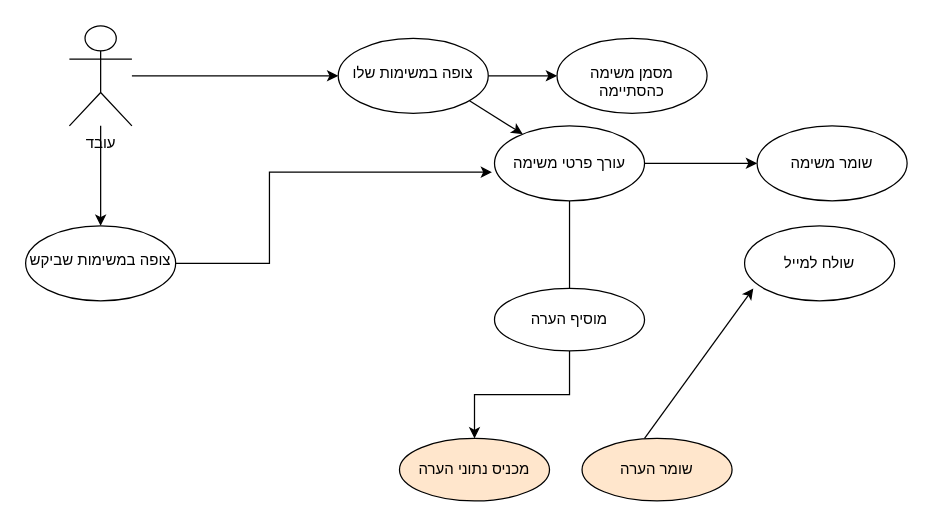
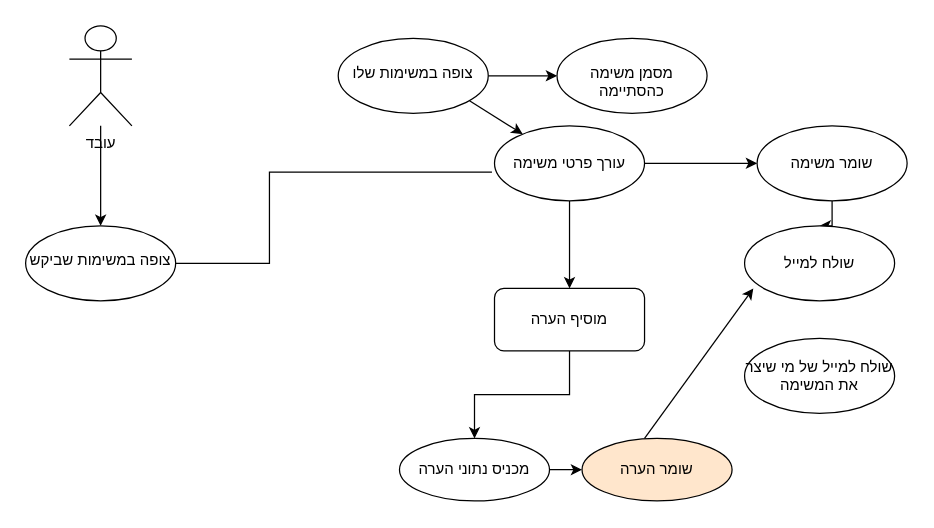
  <mxCell id="0" />
  <mxCell id="1" parent="0" />
- <mxCell id="2" value="" style="edgeStyle=orthogonalEdgeStyle;rounded=0;orthogonalLoop=1;jettySize=auto;html=1;" edge="1" parent="1" source="4" target="6"><mxGeometry relative="1" as="geometry" /></mxCell>
  <mxCell id="3" value="" style="edgeStyle=orthogonalEdgeStyle;rounded=0;orthogonalLoop=1;jettySize=auto;html=1;" edge="1" parent="1" source="4" target="23"><mxGeometry relative="1" as="geometry" /></mxCell>
  <mxCell id="4" value="עובד" style="shape=umlActor;verticalLabelPosition=bottom;verticalAlign=top;html=1;" vertex="1" parent="1"><mxGeometry x="55" y="20" width="50" height="80" as="geometry" /></mxCell>
  <mxCell id="5" value="" style="edgeStyle=orthogonalEdgeStyle;rounded=0;orthogonalLoop=1;jettySize=auto;html=1;" edge="1" parent="1" source="6" target="7"><mxGeometry relative="1" as="geometry" /></mxCell>
  <mxCell id="6" value="&lt;br&gt;צופה במשימות שלו" style="ellipse;whiteSpace=wrap;html=1;verticalAlign=top;" vertex="1" parent="1"><mxGeometry x="270" y="30" width="120" height="60" as="geometry" /></mxCell>
  <mxCell id="7" value="&lt;br&gt;מסמן משימה כהסתיימה" style="ellipse;whiteSpace=wrap;html=1;verticalAlign=top;" vertex="1" parent="1"><mxGeometry x="445" y="30" width="120" height="60" as="geometry" /></mxCell>
  <mxCell id="8" value="" style="endArrow=classic;html=1;" edge="1" parent="1" target="11"><mxGeometry width="50" height="50" relative="1" as="geometry"><mxPoint x="375" y="80" as="sourcePoint" /><mxPoint x="455" y="140" as="targetPoint" /></mxGeometry></mxCell>
- <mxCell id="9" value="" style="edgeStyle=orthogonalEdgeStyle;rounded=0;orthogonalLoop=1;jettySize=auto;html=1;endArrow=none;" edge="1" parent="1" source="11" target="13"><mxGeometry relative="1" as="geometry" /></mxCell>
+ <mxCell id="9" value="" style="edgeStyle=orthogonalEdgeStyle;rounded=0;orthogonalLoop=1;jettySize=auto;html=1;" edge="1" parent="1" source="11" target="13"><mxGeometry relative="1" as="geometry" /></mxCell>
  <mxCell id="10" value="" style="edgeStyle=orthogonalEdgeStyle;rounded=0;orthogonalLoop=1;jettySize=auto;html=1;" edge="1" parent="1" source="11" target="15"><mxGeometry relative="1" as="geometry" /></mxCell>
  <mxCell id="11" value="עורך פרטי משימה" style="ellipse;whiteSpace=wrap;html=1;" vertex="1" parent="1"><mxGeometry x="395" y="100" width="120" height="60" as="geometry" /></mxCell>
  <mxCell id="12" value="" style="edgeStyle=orthogonalEdgeStyle;rounded=0;orthogonalLoop=1;jettySize=auto;html=1;" edge="1" parent="1" source="13" target="19"><mxGeometry relative="1" as="geometry" /></mxCell>
- <mxCell id="13" value="מוסיף הערה" style="ellipse;whiteSpace=wrap;html=1;" vertex="1" parent="1"><mxGeometry x="395" y="230" width="120" height="50" as="geometry" /></mxCell>
+ <mxCell id="13" value="מוסיף הערה" style="whiteSpace=wrap;html=1;rounded=1;" vertex="1" parent="1"><mxGeometry x="395" y="230" width="120" height="50" as="geometry" /></mxCell>
+ <mxCell id="14" value="" style="edgeStyle=orthogonalEdgeStyle;rounded=0;orthogonalLoop=1;jettySize=auto;html=1;" edge="1" parent="1" source="15" target="16"><mxGeometry relative="1" as="geometry" /></mxCell>
  <mxCell id="15" value="שומר משימה" style="ellipse;whiteSpace=wrap;html=1;" vertex="1" parent="1"><mxGeometry x="605" y="100" width="120" height="60" as="geometry" /></mxCell>
  <mxCell id="16" value="שולח למייל" style="ellipse;whiteSpace=wrap;html=1;" vertex="1" parent="1"><mxGeometry x="595" y="180" width="120" height="60" as="geometry" /></mxCell>
- <mxCell id="19" value="מכניס נתוני הערה" style="ellipse;whiteSpace=wrap;html=1;fillColor=#ffe6cc;" vertex="1" parent="1"><mxGeometry x="319" y="350" width="120" height="50" as="geometry" /></mxCell>
+ <mxCell id="17" value="שולח למייל של מי שיצר את המשימה" style="ellipse;whiteSpace=wrap;html=1;" vertex="1" parent="1"><mxGeometry x="595" y="270" width="120" height="60" as="geometry" /></mxCell>
+ <mxCell id="18" value="" style="edgeStyle=orthogonalEdgeStyle;rounded=0;orthogonalLoop=1;jettySize=auto;html=1;" edge="1" parent="1" source="19" target="20"><mxGeometry relative="1" as="geometry" /></mxCell>
+ <mxCell id="19" value="מכניס נתוני הערה" style="ellipse;whiteSpace=wrap;html=1;" vertex="1" parent="1"><mxGeometry x="319" y="350" width="120" height="50" as="geometry" /></mxCell>
  <mxCell id="20" value="שומר הערה" style="ellipse;whiteSpace=wrap;html=1;fillColor=#ffe6cc;" vertex="1" parent="1"><mxGeometry x="465" y="350" width="120" height="50" as="geometry" /></mxCell>
  <mxCell id="21" value="" style="endArrow=classic;html=1;" edge="1" parent="1"><mxGeometry width="50" height="50" relative="1" as="geometry"><mxPoint x="515" y="350" as="sourcePoint" /><mxPoint x="602" y="230" as="targetPoint" /></mxGeometry></mxCell>
- <mxCell id="22" value="" style="edgeStyle=orthogonalEdgeStyle;rounded=0;orthogonalLoop=1;jettySize=auto;html=1;entryX=-0.017;entryY=0.617;entryDx=0;entryDy=0;entryPerimeter=0;" edge="1" parent="1" source="23" target="11"><mxGeometry relative="1" as="geometry"><mxPoint x="220" y="210" as="targetPoint" /><Array as="points"><mxPoint x="215" y="210" /><mxPoint x="215" y="137" /></Array></mxGeometry></mxCell>
+ <mxCell id="22" value="" style="edgeStyle=orthogonalEdgeStyle;rounded=0;orthogonalLoop=1;jettySize=auto;html=1;entryX=-0.017;entryY=0.617;entryDx=0;entryDy=0;entryPerimeter=0;endArrow=none;" edge="1" parent="1" source="23" target="11"><mxGeometry relative="1" as="geometry"><mxPoint x="220" y="210" as="targetPoint" /><Array as="points"><mxPoint x="215" y="210" /><mxPoint x="215" y="137" /></Array></mxGeometry></mxCell>
  <mxCell id="23" value="&lt;span&gt;&lt;br&gt;צופה במשימות שביקש&lt;/span&gt;" style="ellipse;whiteSpace=wrap;html=1;verticalAlign=top;" vertex="1" parent="1"><mxGeometry x="20" y="180" width="120" height="60" as="geometry" /></mxCell>
